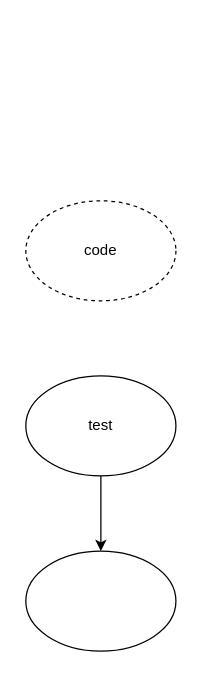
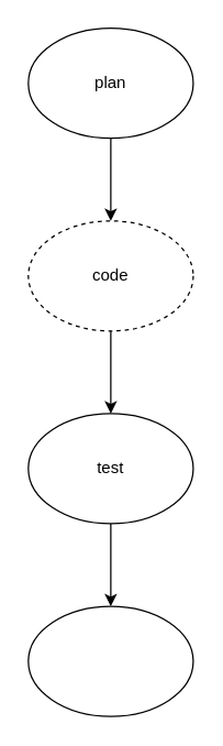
  <mxCell id="0" />
  <mxCell id="1" parent="0" />
  <mxCell id="2" value="" style="edgeStyle=orthogonalEdgeStyle;rounded=0;orthogonalLoop=1;jettySize=auto;html=1;" edge="1" parent="1" source="3" target="4"><mxGeometry relative="1" as="geometry" /></mxCell>
  <mxCell id="3" value="test" style="ellipse;whiteSpace=wrap;html=1;" vertex="1" parent="1"><mxGeometry x="20" y="300" width="120" height="80" as="geometry" /></mxCell>
  <mxCell id="4" value="" style="ellipse;whiteSpace=wrap;html=1;" vertex="1" parent="1"><mxGeometry x="20" y="440" width="120" height="80" as="geometry" /></mxCell>
+ <mxCell id="5" value="" style="edgeStyle=orthogonalEdgeStyle;rounded=0;orthogonalLoop=1;jettySize=auto;html=1;" edge="1" parent="1" source="6" target="3"><mxGeometry relative="1" as="geometry" /></mxCell>
  <mxCell id="6" value="code" style="ellipse;whiteSpace=wrap;html=1;dashed=1;" vertex="1" parent="1"><mxGeometry x="20" y="160" width="120" height="80" as="geometry" /></mxCell>
+ <mxCell id="7" value="" style="edgeStyle=orthogonalEdgeStyle;rounded=0;orthogonalLoop=1;jettySize=auto;html=1;" edge="1" parent="1" source="8" target="6"><mxGeometry relative="1" as="geometry" /></mxCell>
+ <mxCell id="8" value="plan" style="ellipse;whiteSpace=wrap;html=1;" vertex="1" parent="1"><mxGeometry x="20" y="20" width="120" height="80" as="geometry" /></mxCell>
